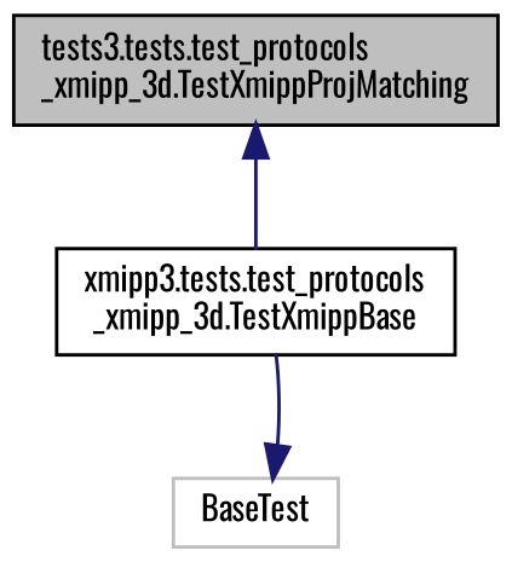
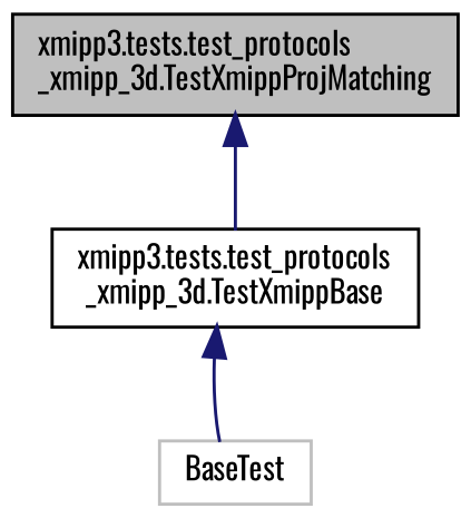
  digraph {
    fontname=Oswald
    node [color=black fillcolor=white fontname=Oswald fontsize=10 shape=record style=filled]
    edge [color=midnightblue dir=back fontname=Oswald fontsize=10 labelfontname=Helvetica labelfontsize=10 style=solid]
-   n1 [fillcolor=grey75 fontcolor=black height=0.2 label="tests3.tests.test_protocols\l_xmipp_3d.TestXmippProjMatching" width=0.4]
+   n1 [fillcolor=grey75 fontcolor=black height=0.2 label="xmipp3.tests.test_protocols\l_xmipp_3d.TestXmippProjMatching" width=0.4]
    n2 [height=0.2 label="xmipp3.tests.test_protocols\l_xmipp_3d.TestXmippBase" width=0.4]
    n3 [color=grey75 height=0.2 label=BaseTest width=0.4]
    n1 -> n2
-   n3 -> n2
+   n2 -> n3
  }
